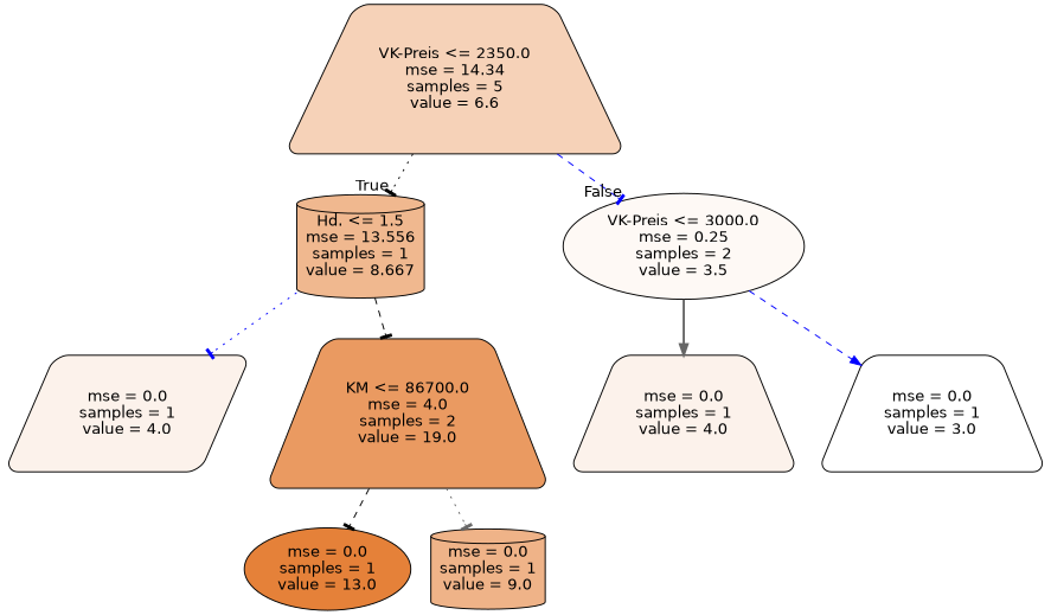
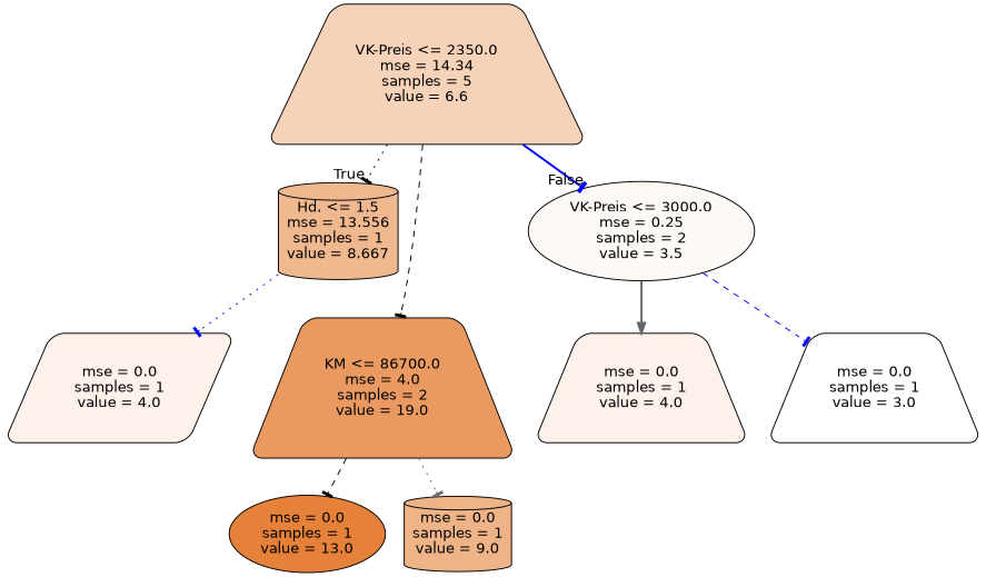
  digraph {
    fontname="DejaVu Sans"
    node [color=black fillcolor="#fcf2eb" fontname="DejaVu Sans" shape=trapezium style="filled, rounded"]
    edge [arrowhead=tee color=black fontname="DejaVu Sans" style=dotted]
    n1 [fillcolor="#f6d2b8" label="VK-Preis <= 2350.0\nmse = 14.34\nsamples = 5\nvalue = 6.6"]
    n2 [fillcolor="#f0b88f" label="Hd. <= 1.5\nmse = 13.556\nsamples = 1\nvalue = 8.667" shape=cylinder]
    n3 [fillcolor="#fef9f5" label="VK-Preis <= 3000.0\nmse = 0.25\nsamples = 2\nvalue = 3.5" shape=ellipse]
    n4 [label="mse = 0.0\nsamples = 1\nvalue = 4.0" shape=parallelogram]
    n5 [fillcolor="#ea9a61" label="KM <= 86700.0\nmse = 4.0\nsamples = 2\nvalue = 19.0"]
    n6 [label="mse = 0.0\nsamples = 1\nvalue = 4.0"]
    n7 [fillcolor="#ffffff" label="mse = 0.0\nsamples = 1\nvalue = 3.0"]
    n8 [fillcolor="#e58139" label="mse = 0.0\nsamples = 1\nvalue = 13.0" shape=ellipse]
    n9 [fillcolor="#efb388" label="mse = 0.0\nsamples = 1\nvalue = 9.0" shape=cylinder]
    n1 -> n2 [headlabel=True labelangle=45 labeldistance=2.5]
-   n1 -> n3 [color=blue headlabel=False labelangle=-45 labeldistance=2.5 style=dashed]
+   n1 -> n3 [color=blue headlabel=False labelangle=-45 labeldistance=2.5 style=bold]
    n2 -> n4 [color=blue]
-   n2 -> n5 [style=dashed]
+   n1 -> n5 [style=dashed]
    n3 -> n6 [arrowhead=normal color=gray40 style=bold]
-   n3 -> n7 [arrowhead=normal color=blue style=dashed]
+   n3 -> n7 [color=blue style=dashed]
    n5 -> n8 [style=dashed]
    n5 -> n9 [color=gray40]
  }
